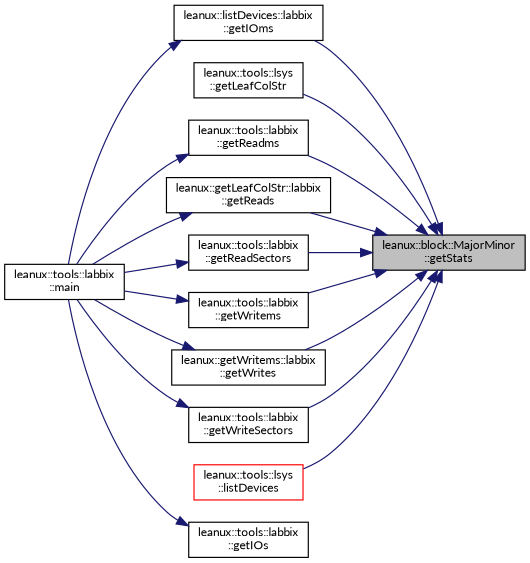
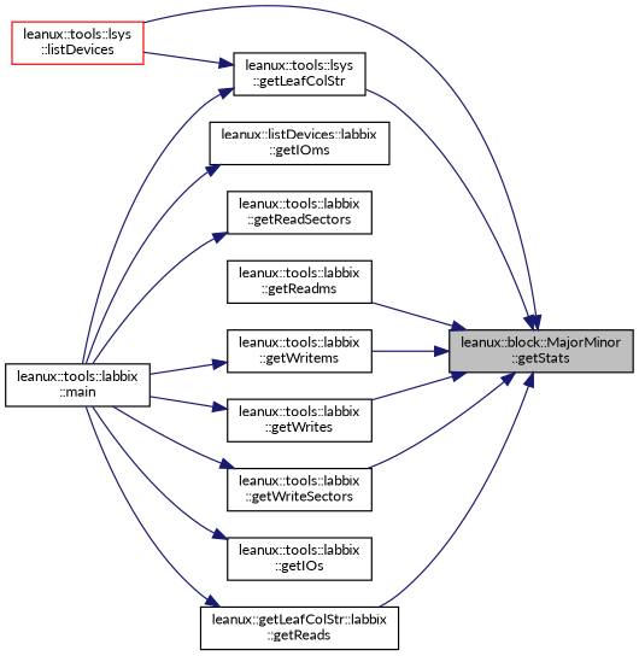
  digraph {
    fontname=Lato
    rankdir=RL
    node [color=black fontname=Lato fontsize=10 shape=record]
    edge [color=midnightblue dir=back fontname=Lato fontsize=10 labelfontname=Helvetica labelfontsize=10 style=solid]
    n1 [fillcolor=grey75 fontcolor=black height=0.2 label="leanux::block::MajorMinor\l::getStats" style=filled width=0.4]
    n2 [height=0.2 label="leanux::listDevices::labbix\l::getIOms" width=0.4]
    n3 [height=0.2 label="leanux::tools::lsys\l::getLeafColStr" width=0.4]
    n4 [height=0.2 label="leanux::tools::labbix\l::getReadms" width=0.4]
    n5 [height=0.2 label="leanux::getLeafColStr::labbix\l::getReads" width=0.4]
    n6 [height=0.2 label="leanux::tools::labbix\l::getReadSectors" width=0.4]
    n7 [height=0.2 label="leanux::tools::labbix\l::getWritems" width=0.4]
-   n8 [height=0.2 label="leanux::getWritems::labbix\l::getWrites" width=0.4]
+   n8 [height=0.2 label="leanux::tools::labbix\l::getWrites" width=0.4]
    n9 [height=0.2 label="leanux::tools::labbix\l::getWriteSectors" width=0.4]
    n10 [color=red height=0.2 label="leanux::tools::lsys\l::listDevices" width=0.4]
    n11 [height=0.2 label="leanux::tools::labbix\l::main" width=0.4]
    n12 [height=0.2 label="leanux::tools::labbix\l::getIOs" width=0.4]
-   n1 -> n2
    n1 -> n3
    n1 -> n4
    n1 -> n5
-   n1 -> n6
    n1 -> n7
    n1 -> n8
    n1 -> n9
    n1 -> n10
    n2 -> n11
-   n4 -> n11
+   n3 -> n10
+   n3 -> n11
    n5 -> n11
    n6 -> n11
    n7 -> n11
    n8 -> n11
    n9 -> n11
    n12 -> n11
  }
